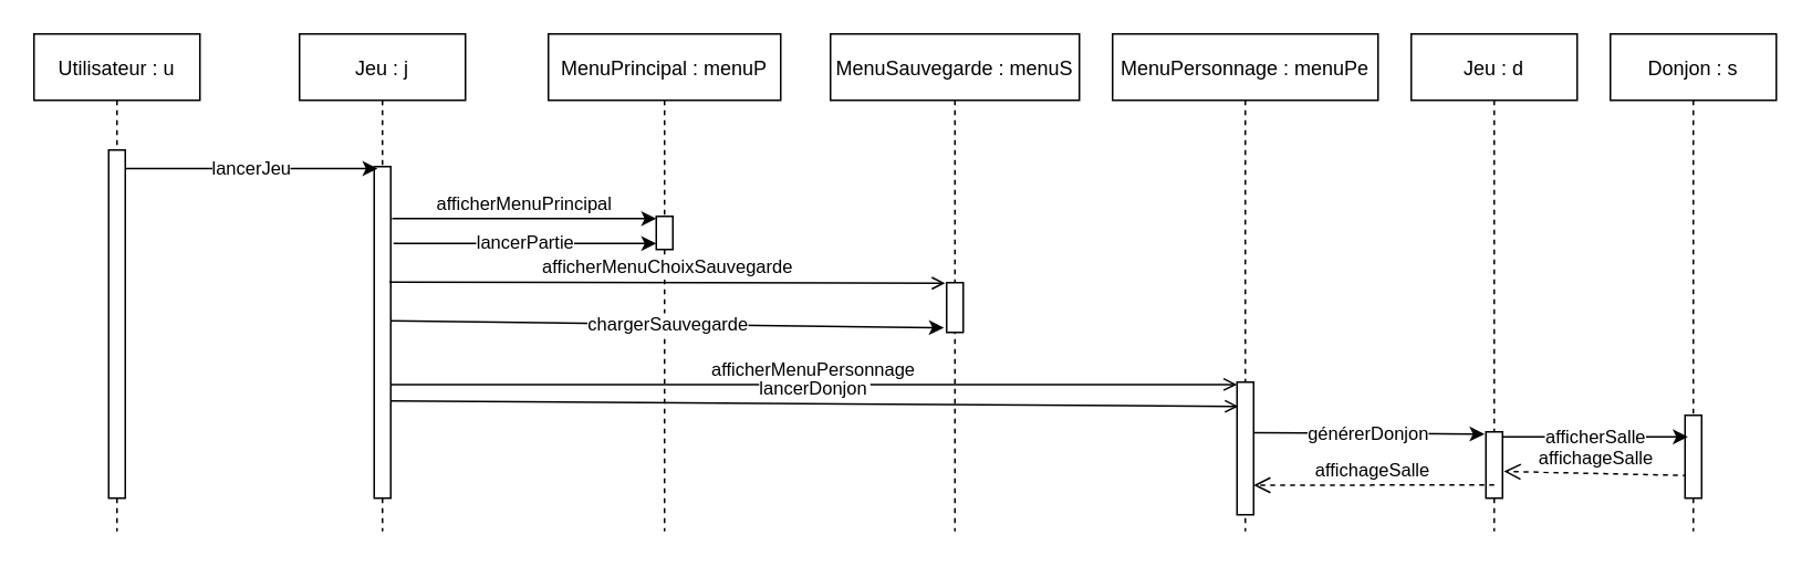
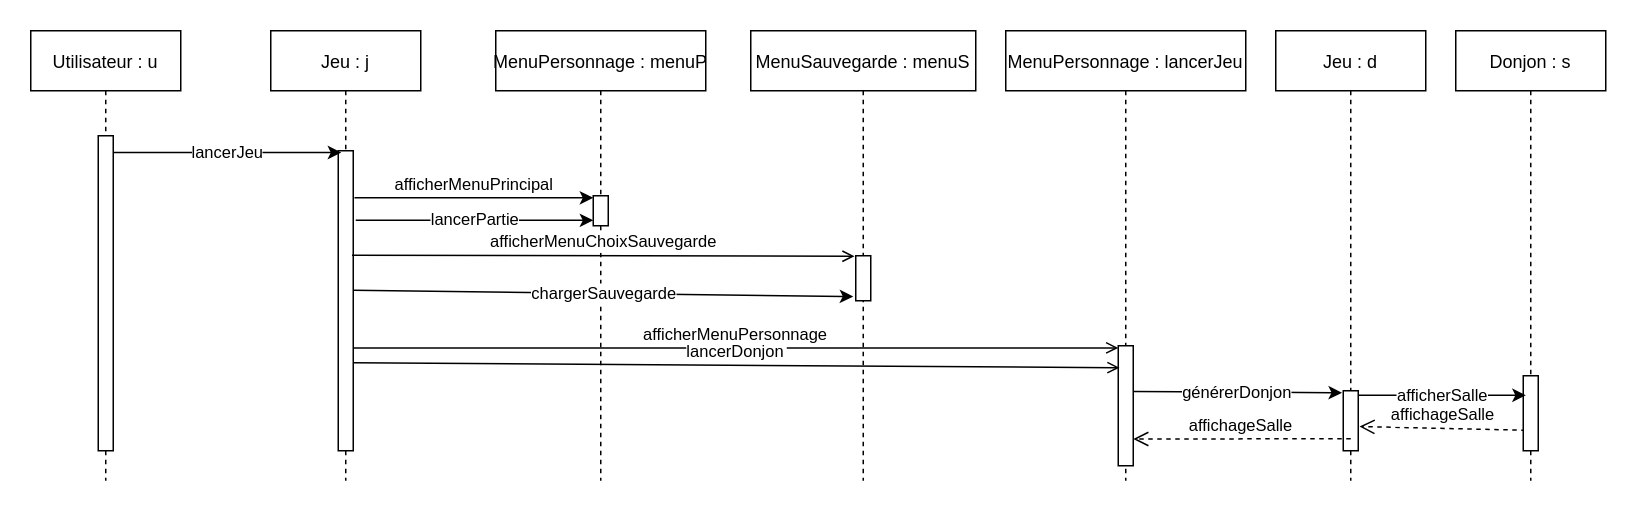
  <mxCell id="0" />
  <mxCell id="1" parent="0" />
  <mxCell id="2" value="Jeu : j" style="shape=umlLifeline;perimeter=lifelinePerimeter;container=1;collapsible=0;recursiveResize=0;rounded=0;shadow=0;strokeWidth=1;" parent="1" vertex="1"><mxGeometry x="180" y="20" width="100" height="300" as="geometry" /></mxCell>
  <mxCell id="3" value="" style="points=[];perimeter=orthogonalPerimeter;rounded=0;shadow=0;strokeWidth=1;" parent="2" vertex="1"><mxGeometry x="45" y="80" width="10" height="200" as="geometry" /></mxCell>
  <mxCell id="4" value="afficherMenuPrincipal" style="verticalAlign=bottom;endArrow=classic;endSize=6;shadow=0;strokeWidth=1;exitX=1.083;exitY=0.157;exitDx=0;exitDy=0;exitPerimeter=0;endFill=1;" parent="1" target="11" edge="1" source="3"><mxGeometry relative="1" as="geometry"><mxPoint x="335" y="176" as="targetPoint" /><mxPoint x="240" y="133" as="sourcePoint" /></mxGeometry></mxCell>
  <mxCell id="5" value="Utilisateur : u" style="shape=umlLifeline;perimeter=lifelinePerimeter;container=1;collapsible=0;recursiveResize=0;rounded=0;shadow=0;strokeWidth=1;" parent="1" vertex="1"><mxGeometry x="20" y="20" width="100" height="300" as="geometry" /></mxCell>
  <mxCell id="6" value="" style="points=[];perimeter=orthogonalPerimeter;rounded=0;shadow=0;strokeWidth=1;" parent="5" vertex="1"><mxGeometry x="45" y="70" width="10" height="210" as="geometry" /></mxCell>
  <mxCell id="7" value="lancerJeu" style="endArrow=classic;html=1;entryX=0.2;entryY=0.006;entryDx=0;entryDy=0;entryPerimeter=0;" parent="1" source="6" target="3" edge="1"><mxGeometry width="50" height="50" relative="1" as="geometry"><mxPoint x="180" y="280" as="sourcePoint" /><mxPoint x="230" y="230" as="targetPoint" /></mxGeometry></mxCell>
  <mxCell id="8" value="lancerPartie" style="endArrow=classic;html=1;exitX=1.167;exitY=0.232;exitDx=0;exitDy=0;exitPerimeter=0;" parent="1" edge="1" target="11" source="3"><mxGeometry width="50" height="50" relative="1" as="geometry"><mxPoint x="240" y="147" as="sourcePoint" /><mxPoint x="225.33" y="149.08" as="targetPoint" /></mxGeometry></mxCell>
  <mxCell id="9" value="afficherMenuPersonnage" style="verticalAlign=bottom;endArrow=open;endSize=6;shadow=0;strokeWidth=1;" parent="1" edge="1" source="3"><mxGeometry relative="1" as="geometry"><mxPoint x="745" y="231.45" as="targetPoint" /><mxPoint x="580.83" y="231.45" as="sourcePoint" /></mxGeometry></mxCell>
- <mxCell id="10" value="MenuPrincipal : menuP" style="shape=umlLifeline;perimeter=lifelinePerimeter;container=1;collapsible=0;recursiveResize=0;rounded=0;shadow=0;strokeWidth=1;" parent="1" vertex="1"><mxGeometry x="330" y="20" width="140" height="300" as="geometry" /></mxCell>
+ <mxCell id="10" value="MenuPersonnage : menuP" style="shape=umlLifeline;perimeter=lifelinePerimeter;container=1;collapsible=0;recursiveResize=0;rounded=0;shadow=0;strokeWidth=1;" parent="1" vertex="1"><mxGeometry x="330" y="20" width="140" height="300" as="geometry" /></mxCell>
  <mxCell id="11" value="" style="points=[];perimeter=orthogonalPerimeter;rounded=0;shadow=0;strokeWidth=1;" parent="10" vertex="1"><mxGeometry x="65" y="110" width="10" height="20" as="geometry" /></mxCell>
  <mxCell id="12" value="MenuSauvegarde : menuS" style="shape=umlLifeline;perimeter=lifelinePerimeter;container=1;collapsible=0;recursiveResize=0;rounded=0;shadow=0;strokeWidth=1;" parent="1" vertex="1"><mxGeometry x="500" y="20" width="150" height="300" as="geometry" /></mxCell>
  <mxCell id="13" value="" style="points=[];perimeter=orthogonalPerimeter;rounded=0;shadow=0;strokeWidth=1;" parent="12" vertex="1"><mxGeometry x="70" y="150" width="10" height="30" as="geometry" /></mxCell>
- <mxCell id="14" value="MenuPersonnage : menuPe" style="shape=umlLifeline;perimeter=lifelinePerimeter;container=1;collapsible=0;recursiveResize=0;rounded=0;shadow=0;strokeWidth=1;" parent="1" vertex="1"><mxGeometry x="670" y="20" width="160" height="300" as="geometry" /></mxCell>
+ <mxCell id="14" value="MenuPersonnage : lancerJeu" style="shape=umlLifeline;perimeter=lifelinePerimeter;container=1;collapsible=0;recursiveResize=0;rounded=0;shadow=0;strokeWidth=1;" parent="1" vertex="1"><mxGeometry x="670" y="20" width="160" height="300" as="geometry" /></mxCell>
  <mxCell id="15" value="Jeu : d" style="shape=umlLifeline;perimeter=lifelinePerimeter;container=1;collapsible=0;recursiveResize=0;rounded=0;shadow=0;strokeWidth=1;" vertex="1" parent="1"><mxGeometry x="850" y="20" width="100" height="300" as="geometry" /></mxCell>
  <mxCell id="16" value="" style="points=[];perimeter=orthogonalPerimeter;rounded=0;shadow=0;strokeWidth=1;" vertex="1" parent="15"><mxGeometry x="45" y="240" width="10" height="40" as="geometry" /></mxCell>
  <mxCell id="17" value="générerDonjon" style="endArrow=classic;html=1;exitX=1;exitY=0.381;exitDx=0;exitDy=0;exitPerimeter=0;entryX=-0.083;entryY=0.033;entryDx=0;entryDy=0;entryPerimeter=0;" edge="1" parent="1" source="22" target="16"><mxGeometry x="-0.005" width="50" height="50" relative="1" as="geometry"><mxPoint x="750" y="253" as="sourcePoint" /><mxPoint x="900" y="253" as="targetPoint" /><mxPoint as="offset" /></mxGeometry></mxCell>
  <mxCell id="18" value="afficherMenuChoixSauvegarde" style="verticalAlign=bottom;endArrow=open;endSize=6;shadow=0;strokeWidth=1;entryX=-0.083;entryY=0.012;entryDx=0;entryDy=0;entryPerimeter=0;exitX=0.917;exitY=0.348;exitDx=0;exitDy=0;exitPerimeter=0;" parent="1" source="3" target="13" edge="1"><mxGeometry relative="1" as="geometry"><mxPoint x="580.83" y="171.64" as="targetPoint" /><mxPoint x="410" y="171" as="sourcePoint" /></mxGeometry></mxCell>
  <mxCell id="19" value="affichageSalle" style="verticalAlign=bottom;endArrow=open;dashed=1;endSize=8;shadow=0;strokeWidth=1;exitX=0.167;exitY=0.627;exitDx=0;exitDy=0;exitPerimeter=0;entryX=1.083;entryY=0.596;entryDx=0;entryDy=0;entryPerimeter=0;" parent="1" target="16" edge="1"><mxGeometry relative="1" as="geometry"><mxPoint x="920" y="287" as="targetPoint" /><mxPoint x="1016.67" y="286.35" as="sourcePoint" /></mxGeometry></mxCell>
  <mxCell id="20" value="Donjon : s" style="shape=umlLifeline;perimeter=lifelinePerimeter;container=1;collapsible=0;recursiveResize=0;rounded=0;shadow=0;strokeWidth=1;" vertex="1" parent="1"><mxGeometry x="970" y="20" width="100" height="300" as="geometry" /></mxCell>
  <mxCell id="21" value="" style="points=[];perimeter=orthogonalPerimeter;rounded=0;shadow=0;strokeWidth=1;" vertex="1" parent="20"><mxGeometry x="45" y="230" width="10" height="50" as="geometry" /></mxCell>
  <mxCell id="22" value="" style="points=[];perimeter=orthogonalPerimeter;rounded=0;shadow=0;strokeWidth=1;" parent="1" vertex="1"><mxGeometry x="745" y="230" width="10" height="80" as="geometry" /></mxCell>
  <mxCell id="23" value="afficherSalle" style="endArrow=classic;html=1;entryX=0.167;entryY=0.26;entryDx=0;entryDy=0;entryPerimeter=0;" edge="1" parent="1" source="16" target="21"><mxGeometry x="-0.005" width="50" height="50" relative="1" as="geometry"><mxPoint x="765" y="263" as="sourcePoint" /><mxPoint x="910" y="263" as="targetPoint" /><mxPoint as="offset" /></mxGeometry></mxCell>
  <mxCell id="24" value="chargerSauvegarde" style="endArrow=classic;html=1;exitX=1;exitY=0.465;exitDx=0;exitDy=0;exitPerimeter=0;entryX=-0.167;entryY=0.906;entryDx=0;entryDy=0;entryPerimeter=0;" parent="1" edge="1" target="13" source="3"><mxGeometry width="50" height="50" relative="1" as="geometry"><mxPoint x="240" y="193" as="sourcePoint" /><mxPoint x="575" y="200" as="targetPoint" /></mxGeometry></mxCell>
  <mxCell id="25" value="lancerDonjon" style="verticalAlign=bottom;endArrow=open;endSize=6;shadow=0;strokeWidth=1;exitX=1;exitY=0.707;exitDx=0;exitDy=0;exitPerimeter=0;entryX=0.083;entryY=0.183;entryDx=0;entryDy=0;entryPerimeter=0;" edge="1" parent="1" source="3" target="22"><mxGeometry relative="1" as="geometry"><mxPoint x="755" y="241.45" as="targetPoint" /><mxPoint x="245" y="241.45" as="sourcePoint" /></mxGeometry></mxCell>
  <mxCell id="26" value="affichageSalle" style="verticalAlign=bottom;endArrow=open;dashed=1;endSize=8;shadow=0;strokeWidth=1;entryX=1;entryY=0.777;entryDx=0;entryDy=0;entryPerimeter=0;" edge="1" parent="1" target="22"><mxGeometry relative="1" as="geometry"><mxPoint x="915" y="299.72" as="targetPoint" /><mxPoint x="900" y="292" as="sourcePoint" /></mxGeometry></mxCell>
